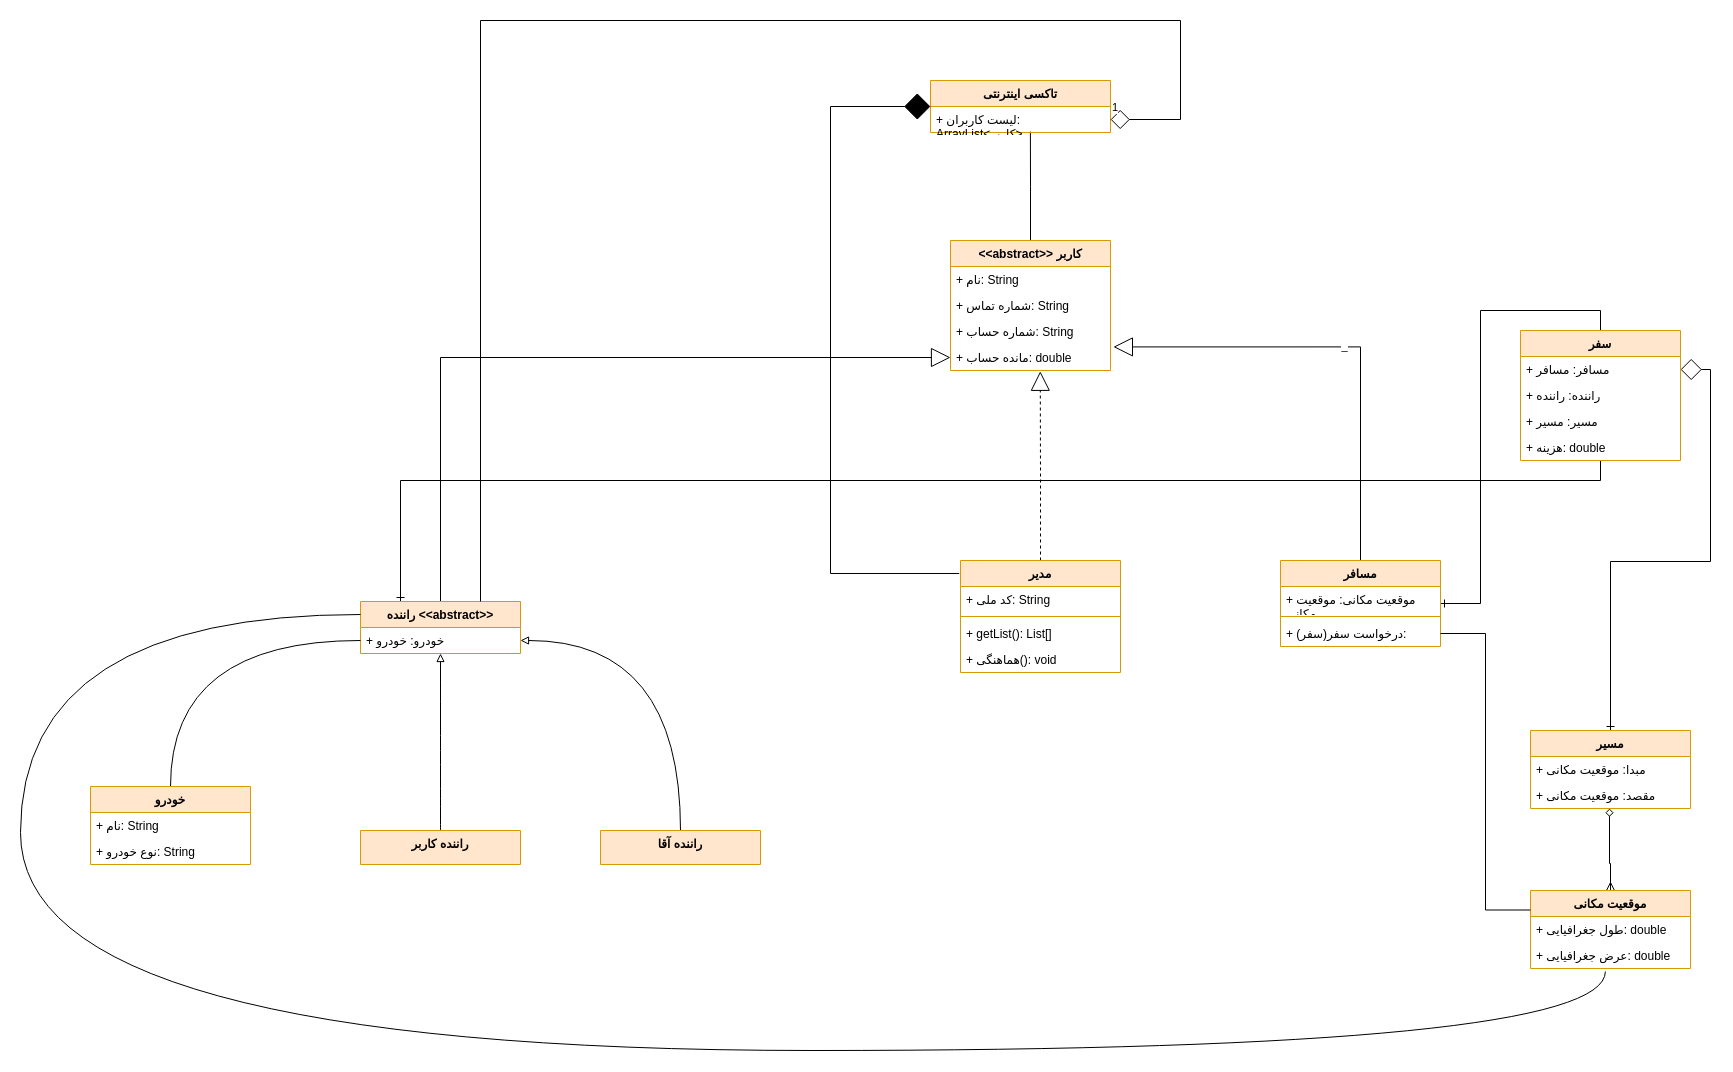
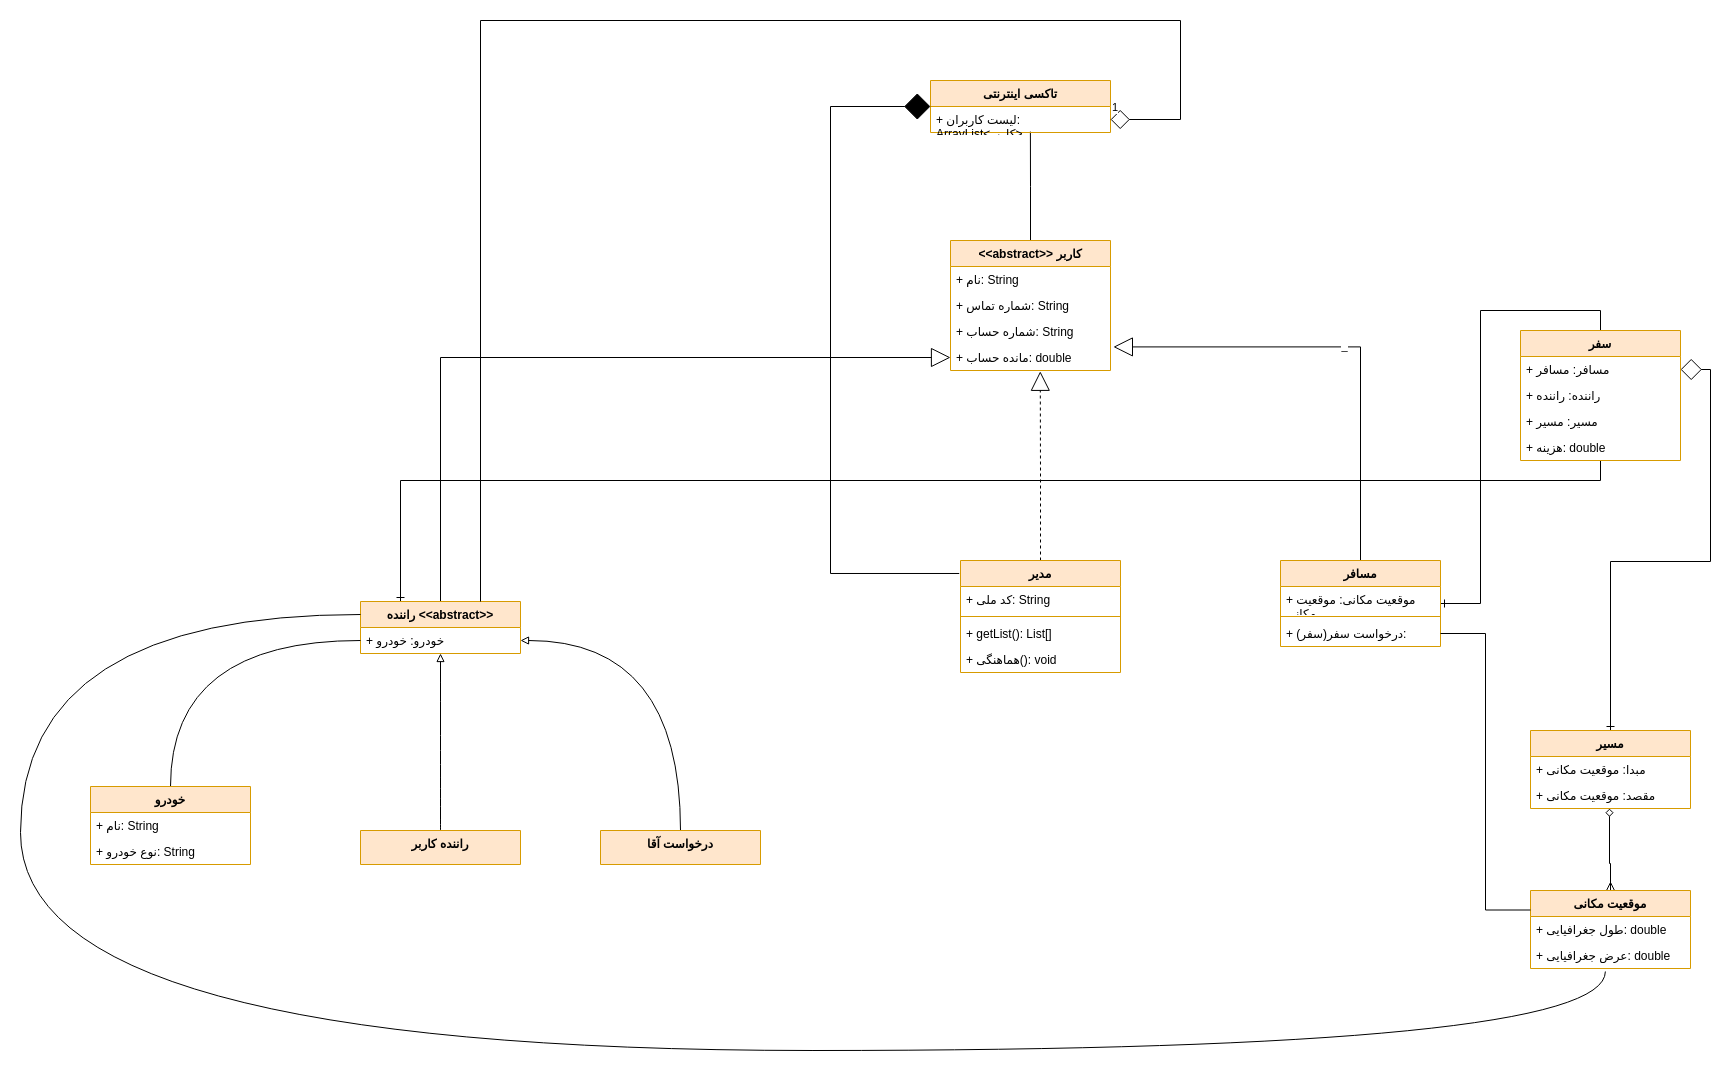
  <mxCell id="0" />
  <mxCell id="1" parent="0" />
  <mxCell id="2" value="_" style="edgeStyle=orthogonalEdgeStyle;rounded=0;orthogonalLoop=1;jettySize=auto;html=1;shadow=0;endArrow=block;endFill=0;endSize=17;entryX=1.018;entryY=0.093;entryDx=0;entryDy=0;entryPerimeter=0;" edge="1" parent="1" source="4" target="13"><mxGeometry relative="1" as="geometry"><mxPoint x="1110" y="481" as="targetPoint" /></mxGeometry></mxCell>
  <mxCell id="3" value="" style="edgeStyle=orthogonalEdgeStyle;rounded=0;orthogonalLoop=1;jettySize=auto;html=1;entryX=0.5;entryY=0;entryDx=0;entryDy=0;shadow=0;startArrow=ERone;startFill=0;endArrow=none;endFill=0;" edge="1" parent="1" source="4" target="42"><mxGeometry relative="1" as="geometry" /></mxCell>
  <mxCell id="4" value="مسافر" style="swimlane;fontStyle=1;align=center;verticalAlign=top;childLayout=stackLayout;horizontal=1;startSize=26;horizontalStack=0;resizeParent=1;resizeParentMax=0;resizeLast=0;collapsible=1;marginBottom=0;whiteSpace=wrap;html=1;shadow=0;fillColor=#ffe6cc;strokeColor=#d79b00;" vertex="1" parent="1"><mxGeometry x="1280" y="560" width="160" height="86" as="geometry" /></mxCell>
  <mxCell id="5" value="+ موقعیت مکانی: موقعیت مکانی" style="text;strokeColor=none;fillColor=none;align=left;verticalAlign=top;spacingLeft=4;spacingRight=4;overflow=hidden;rotatable=0;points=[[0,0.5],[1,0.5]];portConstraint=eastwest;whiteSpace=wrap;html=1;shadow=0;" vertex="1" parent="4"><mxGeometry y="26" width="160" height="26" as="geometry" /></mxCell>
  <mxCell id="6" value="" style="line;strokeWidth=1;fillColor=none;align=left;verticalAlign=middle;spacingTop=-1;spacingLeft=3;spacingRight=3;rotatable=0;labelPosition=right;points=[];portConstraint=eastwest;strokeColor=inherit;shadow=0;" vertex="1" parent="4"><mxGeometry y="52" width="160" height="8" as="geometry" /></mxCell>
  <mxCell id="7" value="+ درخواست سفر(سفر):" style="text;strokeColor=none;fillColor=none;align=left;verticalAlign=top;spacingLeft=4;spacingRight=4;overflow=hidden;rotatable=0;points=[[0,0.5],[1,0.5]];portConstraint=eastwest;whiteSpace=wrap;html=1;shadow=0;" vertex="1" parent="4"><mxGeometry y="60" width="160" height="26" as="geometry" /></mxCell>
  <mxCell id="8" value="" style="edgeStyle=orthogonalEdgeStyle;rounded=0;orthogonalLoop=1;jettySize=auto;html=1;endArrow=none;endFill=0;entryX=0.555;entryY=0.966;entryDx=0;entryDy=0;entryPerimeter=0;" edge="1" parent="1" source="9" target="29"><mxGeometry relative="1" as="geometry" /></mxCell>
  <mxCell id="9" value="&amp;lt;&amp;lt;abstract&amp;gt;&amp;gt; کاربر" style="swimlane;fontStyle=1;align=center;verticalAlign=top;childLayout=stackLayout;horizontal=1;startSize=26;horizontalStack=0;resizeParent=1;resizeParentMax=0;resizeLast=0;collapsible=1;marginBottom=0;whiteSpace=wrap;html=1;shadow=0;fillColor=#ffe6cc;strokeColor=#d79b00;" vertex="1" parent="1"><mxGeometry x="950" width="160" height="130" as="geometry" y="240" /></mxCell>
  <mxCell id="10" value="+ نام: String" style="text;strokeColor=none;fillColor=none;align=left;verticalAlign=top;spacingLeft=4;spacingRight=4;overflow=hidden;rotatable=0;points=[[0,0.5],[1,0.5]];portConstraint=eastwest;whiteSpace=wrap;html=1;shadow=0;" vertex="1" parent="9"><mxGeometry y="26" width="160" height="26" as="geometry" /></mxCell>
  <mxCell id="11" value="+ شماره تماس: String" style="text;strokeColor=none;fillColor=none;align=left;verticalAlign=top;spacingLeft=4;spacingRight=4;overflow=hidden;rotatable=0;points=[[0,0.5],[1,0.5]];portConstraint=eastwest;whiteSpace=wrap;html=1;shadow=0;" vertex="1" parent="9"><mxGeometry y="52" width="160" height="26" as="geometry" /></mxCell>
  <mxCell id="12" value="+ شماره حساب: String" style="text;strokeColor=none;fillColor=none;align=left;verticalAlign=top;spacingLeft=4;spacingRight=4;overflow=hidden;rotatable=0;points=[[0,0.5],[1,0.5]];portConstraint=eastwest;whiteSpace=wrap;html=1;" vertex="1" parent="9"><mxGeometry y="78" width="160" height="26" as="geometry" /></mxCell>
  <mxCell id="13" value="+ مانده حساب: double" style="text;strokeColor=none;fillColor=none;align=left;verticalAlign=top;spacingLeft=4;spacingRight=4;overflow=hidden;rotatable=0;points=[[0,0.5],[1,0.5]];portConstraint=eastwest;whiteSpace=wrap;html=1;" vertex="1" parent="9"><mxGeometry y="104" width="160" height="26" as="geometry" /></mxCell>
  <mxCell id="14" value="" style="edgeStyle=orthogonalEdgeStyle;rounded=0;orthogonalLoop=1;jettySize=auto;html=1;shadow=0;endArrow=block;endFill=0;strokeWidth=1;endSize=17;entryX=0;entryY=0.5;entryDx=0;entryDy=0;" edge="1" parent="1" source="16" target="13"><mxGeometry relative="1" as="geometry"><mxPoint x="950" y="481" as="targetPoint" /></mxGeometry></mxCell>
  <mxCell id="15" value="" style="edgeStyle=elbowEdgeStyle;rounded=0;orthogonalLoop=1;jettySize=auto;html=1;exitX=0.25;exitY=0;exitDx=0;exitDy=0;shadow=0;startArrow=ERone;startFill=0;endArrow=none;endFill=0;elbow=vertical;" edge="1" parent="1" source="16" target="46"><mxGeometry relative="1" as="geometry"><mxPoint x="1599.84" y="495.56" as="targetPoint" /><Array as="points"><mxPoint x="1470" y="480" /></Array></mxGeometry></mxCell>
  <mxCell id="16" value="راننده &amp;lt;&amp;lt;abstract&amp;gt;&amp;gt;" style="swimlane;fontStyle=1;align=center;verticalAlign=top;childLayout=stackLayout;horizontal=1;startSize=26;horizontalStack=0;resizeParent=1;resizeParentMax=0;resizeLast=0;collapsible=1;marginBottom=0;whiteSpace=wrap;html=1;shadow=0;fillColor=#ffe6cc;strokeColor=#d79b00;" vertex="1" parent="1"><mxGeometry x="360" y="601" width="160" height="52" as="geometry" /></mxCell>
  <mxCell id="17" value="+ خودرو: خودرو" style="text;strokeColor=none;fillColor=none;align=left;verticalAlign=top;spacingLeft=4;spacingRight=4;overflow=hidden;rotatable=0;points=[[0,0.5],[1,0.5]];portConstraint=eastwest;whiteSpace=wrap;html=1;shadow=0;" vertex="1" parent="16"><mxGeometry y="26" width="160" height="26" as="geometry" /></mxCell>
  <mxCell id="18" value="" style="edgeStyle=orthogonalEdgeStyle;rounded=0;orthogonalLoop=1;jettySize=auto;html=1;shadow=0;endArrow=block;endFill=0;endSize=17;entryX=0.561;entryY=1.031;entryDx=0;entryDy=0;entryPerimeter=0;dashed=1;" edge="1" parent="1" source="19" target="13"><mxGeometry relative="1" as="geometry"><mxPoint x="1040" y="380" as="targetPoint" /></mxGeometry></mxCell>
  <mxCell id="19" value="مدیر" style="swimlane;fontStyle=1;align=center;verticalAlign=top;childLayout=stackLayout;horizontal=1;startSize=26;horizontalStack=0;resizeParent=1;resizeParentMax=0;resizeLast=0;collapsible=1;marginBottom=0;whiteSpace=wrap;html=1;shadow=0;fillColor=#ffe6cc;strokeColor=#d79b00;" vertex="1" parent="1"><mxGeometry x="960" y="560" width="160" height="112" as="geometry" /></mxCell>
  <mxCell id="20" value="+ کد ملی: String" style="text;strokeColor=none;fillColor=none;align=left;verticalAlign=top;spacingLeft=4;spacingRight=4;overflow=hidden;rotatable=0;points=[[0,0.5],[1,0.5]];portConstraint=eastwest;whiteSpace=wrap;html=1;shadow=0;" vertex="1" parent="19"><mxGeometry y="26" width="160" height="26" as="geometry" /></mxCell>
  <mxCell id="21" value="" style="line;strokeWidth=1;fillColor=none;align=left;verticalAlign=middle;spacingTop=-1;spacingLeft=3;spacingRight=3;rotatable=0;labelPosition=right;points=[];portConstraint=eastwest;strokeColor=inherit;shadow=0;" vertex="1" parent="19"><mxGeometry y="52" width="160" height="8" as="geometry" /></mxCell>
  <mxCell id="22" value="+ getList(): List[]" style="text;strokeColor=none;fillColor=none;align=left;verticalAlign=top;spacingLeft=4;spacingRight=4;overflow=hidden;rotatable=0;points=[[0,0.5],[1,0.5]];portConstraint=eastwest;whiteSpace=wrap;html=1;shadow=0;" vertex="1" parent="19"><mxGeometry y="60" width="160" height="26" as="geometry" /></mxCell>
  <mxCell id="23" value="+ هماهنگی(): void" style="text;strokeColor=none;fillColor=none;align=left;verticalAlign=top;spacingLeft=4;spacingRight=4;overflow=hidden;rotatable=0;points=[[0,0.5],[1,0.5]];portConstraint=eastwest;whiteSpace=wrap;html=1;" vertex="1" parent="19"><mxGeometry y="86" width="160" height="26" as="geometry" /></mxCell>
  <mxCell id="24" value="" style="edgeStyle=orthogonalEdgeStyle;rounded=0;orthogonalLoop=1;jettySize=auto;html=1;shadow=0;endArrow=none;endFill=0;curved=1;" edge="1" parent="1" source="25" target="17"><mxGeometry relative="1" as="geometry"><mxPoint x="820" y="653" as="targetPoint" /></mxGeometry></mxCell>
  <mxCell id="25" value="خودرو" style="swimlane;fontStyle=1;align=center;verticalAlign=top;childLayout=stackLayout;horizontal=1;startSize=26;horizontalStack=0;resizeParent=1;resizeParentMax=0;resizeLast=0;collapsible=1;marginBottom=0;whiteSpace=wrap;html=1;shadow=0;fillColor=#ffe6cc;strokeColor=#d79b00;" vertex="1" parent="1"><mxGeometry x="90" y="786" width="160" height="78" as="geometry" /></mxCell>
  <mxCell id="26" value="+ نام: String" style="text;strokeColor=none;fillColor=none;align=left;verticalAlign=top;spacingLeft=4;spacingRight=4;overflow=hidden;rotatable=0;points=[[0,0.5],[1,0.5]];portConstraint=eastwest;whiteSpace=wrap;html=1;shadow=0;" vertex="1" parent="25"><mxGeometry y="26" width="160" height="26" as="geometry" /></mxCell>
  <mxCell id="27" value="+ نوع خودرو: String" style="text;strokeColor=none;fillColor=none;align=left;verticalAlign=top;spacingLeft=4;spacingRight=4;overflow=hidden;rotatable=0;points=[[0,0.5],[1,0.5]];portConstraint=eastwest;whiteSpace=wrap;html=1;" vertex="1" parent="25"><mxGeometry y="52" width="160" height="26" as="geometry" /></mxCell>
  <mxCell id="28" value="تاکسی اینترنتی" style="swimlane;fontStyle=1;align=center;verticalAlign=top;childLayout=stackLayout;horizontal=1;startSize=26;horizontalStack=0;resizeParent=1;resizeParentMax=0;resizeLast=0;collapsible=1;marginBottom=0;whiteSpace=wrap;html=1;shadow=0;fillColor=#ffe6cc;strokeColor=#d79b00;" vertex="1" parent="1"><mxGeometry x="930" y="80" width="180" height="52" as="geometry" /></mxCell>
  <mxCell id="29" value="+ لیست کاربران: ArrayList&amp;lt;کاربر&amp;gt;" style="text;strokeColor=none;fillColor=none;align=left;verticalAlign=top;spacingLeft=4;spacingRight=4;overflow=hidden;rotatable=0;points=[[0,0.5],[1,0.5]];portConstraint=eastwest;whiteSpace=wrap;html=1;shadow=0;" vertex="1" parent="28"><mxGeometry y="26" width="180" height="26" as="geometry" /></mxCell>
  <mxCell id="30" value="" style="edgeStyle=orthogonalEdgeStyle;rounded=0;orthogonalLoop=1;jettySize=auto;html=1;endArrow=diamond;endFill=0;entryX=1;entryY=0.5;entryDx=0;entryDy=0;shadow=0;startArrow=ERone;startFill=0;endSize=19;startSize=6;" edge="1" parent="1" source="31" target="43"><mxGeometry relative="1" as="geometry"><mxPoint x="1610" y="610" as="targetPoint" /></mxGeometry></mxCell>
  <mxCell id="31" value="مسیر" style="swimlane;fontStyle=1;align=center;verticalAlign=top;childLayout=stackLayout;horizontal=1;startSize=26;horizontalStack=0;resizeParent=1;resizeParentMax=0;resizeLast=0;collapsible=1;marginBottom=0;whiteSpace=wrap;html=1;shadow=0;fillColor=#ffe6cc;strokeColor=#d79b00;" vertex="1" parent="1"><mxGeometry x="1530" y="730" width="160" height="78" as="geometry" /></mxCell>
  <mxCell id="32" value="+ مبدا: موقعیت مکانی" style="text;strokeColor=none;fillColor=none;align=left;verticalAlign=top;spacingLeft=4;spacingRight=4;overflow=hidden;rotatable=0;points=[[0,0.5],[1,0.5]];portConstraint=eastwest;whiteSpace=wrap;html=1;shadow=0;" vertex="1" parent="31"><mxGeometry y="26" width="160" height="26" as="geometry" /></mxCell>
  <mxCell id="33" value="+ مقصد: موقعیت مکانی" style="text;strokeColor=none;fillColor=none;align=left;verticalAlign=top;spacingLeft=4;spacingRight=4;overflow=hidden;rotatable=0;points=[[0,0.5],[1,0.5]];portConstraint=eastwest;whiteSpace=wrap;html=1;" vertex="1" parent="31"><mxGeometry y="52" width="160" height="26" as="geometry" /></mxCell>
  <mxCell id="34" value="" style="edgeStyle=orthogonalEdgeStyle;rounded=0;orthogonalLoop=1;jettySize=auto;html=1;shadow=0;entryX=0.5;entryY=1;entryDx=0;entryDy=0;endArrow=block;endFill=0;curved=1;" edge="1" parent="1" source="35" target="16"><mxGeometry relative="1" as="geometry" /></mxCell>
  <mxCell id="35" value="راننده کاربر" style="swimlane;fontStyle=1;align=center;verticalAlign=top;childLayout=stackLayout;horizontal=1;startSize=34;horizontalStack=0;resizeParent=1;resizeParentMax=0;resizeLast=0;collapsible=1;marginBottom=0;whiteSpace=wrap;html=1;shadow=0;fillColor=#ffe6cc;strokeColor=#d79b00;" vertex="1" parent="1"><mxGeometry x="360" y="830" width="160" height="34" as="geometry"><mxRectangle x="30" y="590" width="100" height="30" as="alternateBounds" /></mxGeometry></mxCell>
  <mxCell id="36" value="" style="edgeStyle=orthogonalEdgeStyle;rounded=0;orthogonalLoop=1;jettySize=auto;html=1;shadow=0;endArrow=block;endFill=0;curved=1;" edge="1" parent="1" source="37" target="17"><mxGeometry relative="1" as="geometry"><mxPoint x="940.8" y="666.26" as="targetPoint" /></mxGeometry></mxCell>
- <mxCell id="37" value="راننده آقا&lt;br&gt;" style="swimlane;fontStyle=1;align=center;verticalAlign=top;childLayout=stackLayout;horizontal=1;startSize=34;horizontalStack=0;resizeParent=1;resizeParentMax=0;resizeLast=0;collapsible=1;marginBottom=0;whiteSpace=wrap;html=1;shadow=0;fillColor=#ffe6cc;strokeColor=#d79b00;" vertex="1" parent="1"><mxGeometry x="600" y="830" width="160" height="34" as="geometry" /></mxCell>
+ <mxCell id="37" value="درخواست آقا&lt;br&gt;" style="swimlane;fontStyle=1;align=center;verticalAlign=top;childLayout=stackLayout;horizontal=1;startSize=34;horizontalStack=0;resizeParent=1;resizeParentMax=0;resizeLast=0;collapsible=1;marginBottom=0;whiteSpace=wrap;html=1;shadow=0;fillColor=#ffe6cc;strokeColor=#d79b00;" vertex="1" parent="1"><mxGeometry x="600" y="830" width="160" height="34" as="geometry" /></mxCell>
  <mxCell id="38" value="" style="edgeStyle=orthogonalEdgeStyle;rounded=0;orthogonalLoop=1;jettySize=auto;html=1;shadow=0;startArrow=ERmany;startFill=0;endArrow=diamond;endFill=0;" edge="1" parent="1" source="39" target="33"><mxGeometry relative="1" as="geometry"><mxPoint x="1609.36" y="836.156" as="targetPoint" /><Array as="points"><mxPoint x="1610" y="863" /><mxPoint x="1609" y="863" /></Array></mxGeometry></mxCell>
  <mxCell id="39" value="موقعیت مکانی" style="swimlane;fontStyle=1;align=center;verticalAlign=top;childLayout=stackLayout;horizontal=1;startSize=26;horizontalStack=0;resizeParent=1;resizeParentMax=0;resizeLast=0;collapsible=1;marginBottom=0;whiteSpace=wrap;html=1;shadow=0;fillColor=#ffe6cc;strokeColor=#d79b00;" vertex="1" parent="1"><mxGeometry x="1530" y="890" width="160" height="78" as="geometry" /></mxCell>
  <mxCell id="40" value="+ طول جغرافیایی: double" style="text;strokeColor=none;fillColor=none;align=left;verticalAlign=top;spacingLeft=4;spacingRight=4;overflow=hidden;rotatable=0;points=[[0,0.5],[1,0.5]];portConstraint=eastwest;whiteSpace=wrap;html=1;shadow=0;" vertex="1" parent="39"><mxGeometry y="26" width="160" height="26" as="geometry" /></mxCell>
  <mxCell id="41" value="+ عرض جغرافیایی: double" style="text;strokeColor=none;fillColor=none;align=left;verticalAlign=top;spacingLeft=4;spacingRight=4;overflow=hidden;rotatable=0;points=[[0,0.5],[1,0.5]];portConstraint=eastwest;whiteSpace=wrap;html=1;" vertex="1" parent="39"><mxGeometry y="52" width="160" height="26" as="geometry" /></mxCell>
  <mxCell id="42" value="سفر" style="swimlane;fontStyle=1;align=center;verticalAlign=top;childLayout=stackLayout;horizontal=1;startSize=26;horizontalStack=0;resizeParent=1;resizeParentMax=0;resizeLast=0;collapsible=1;marginBottom=0;whiteSpace=wrap;html=1;shadow=0;fillColor=#ffe6cc;strokeColor=#d79b00;" vertex="1" parent="1"><mxGeometry x="1520" y="330" width="160" height="130" as="geometry" /></mxCell>
  <mxCell id="43" value="+ مسافر: مسافر" style="text;strokeColor=none;fillColor=none;align=left;verticalAlign=top;spacingLeft=4;spacingRight=4;overflow=hidden;rotatable=0;points=[[0,0.5],[1,0.5]];portConstraint=eastwest;whiteSpace=wrap;html=1;shadow=0;" vertex="1" parent="42"><mxGeometry y="26" width="160" height="26" as="geometry" /></mxCell>
  <mxCell id="44" value="+ راننده: راننده" style="text;strokeColor=none;fillColor=none;align=left;verticalAlign=top;spacingLeft=4;spacingRight=4;overflow=hidden;rotatable=0;points=[[0,0.5],[1,0.5]];portConstraint=eastwest;whiteSpace=wrap;html=1;" vertex="1" parent="42"><mxGeometry y="52" width="160" height="26" as="geometry" /></mxCell>
  <mxCell id="45" value="+ مسیر: مسیر" style="text;strokeColor=none;fillColor=none;align=left;verticalAlign=top;spacingLeft=4;spacingRight=4;overflow=hidden;rotatable=0;points=[[0,0.5],[1,0.5]];portConstraint=eastwest;whiteSpace=wrap;html=1;" vertex="1" parent="42"><mxGeometry y="78" width="160" height="26" as="geometry" /></mxCell>
  <mxCell id="46" value="+ هزینه: double" style="text;strokeColor=none;fillColor=none;align=left;verticalAlign=top;spacingLeft=4;spacingRight=4;overflow=hidden;rotatable=0;points=[[0,0.5],[1,0.5]];portConstraint=eastwest;whiteSpace=wrap;html=1;" vertex="1" parent="42"><mxGeometry y="104" width="160" height="26" as="geometry" /></mxCell>
  <mxCell id="47" value="" style="edgeStyle=orthogonalEdgeStyle;rounded=0;orthogonalLoop=1;jettySize=auto;html=1;endArrow=none;endFill=0;curved=1;entryX=0;entryY=0.25;entryDx=0;entryDy=0;exitX=0.468;exitY=1.115;exitDx=0;exitDy=0;exitPerimeter=0;" edge="1" parent="1" source="41" target="16"><mxGeometry relative="1" as="geometry"><mxPoint x="510" y="610" as="targetPoint" /><Array as="points"><mxPoint x="1605" y="1050" /><mxPoint x="20" y="1050" /><mxPoint x="20" y="614" /></Array></mxGeometry></mxCell>
  <mxCell id="48" value="" style="edgeStyle=orthogonalEdgeStyle;rounded=0;orthogonalLoop=1;jettySize=auto;html=1;exitX=0;exitY=0.25;exitDx=0;exitDy=0;endArrow=none;endFill=0;startArrow=none;startFill=0;" edge="1" parent="1" source="39" target="7"><mxGeometry relative="1" as="geometry" /></mxCell>
  <mxCell id="49" value="" style="endArrow=diamond;endFill=1;endSize=24;html=1;rounded=0;edgeStyle=elbowEdgeStyle;exitX=-0.008;exitY=0.116;exitDx=0;exitDy=0;exitPerimeter=0;" edge="1" parent="1" source="19" target="28"><mxGeometry width="160" relative="1" as="geometry"><mxPoint x="970" y="500" as="sourcePoint" /><mxPoint x="1050" y="530" as="targetPoint" /><Array as="points"><mxPoint x="830" y="550" /><mxPoint x="830" y="520" /><mxPoint x="830" y="420" /></Array></mxGeometry></mxCell>
  <mxCell id="50" value="1" style="endArrow=none;html=1;startArrow=diamond;startFill=0;edgeStyle=orthogonalEdgeStyle;align=left;verticalAlign=bottom;rounded=0;exitX=1;exitY=0.5;exitDx=0;exitDy=0;entryX=0.75;entryY=0;entryDx=0;entryDy=0;elbow=vertical;strokeColor=default;endFill=0;targetPerimeterSpacing=3;sourcePerimeterSpacing=9;endSize=11;startSize=17;" edge="1" parent="1" source="29" target="16"><mxGeometry x="-1" y="3" relative="1" as="geometry"><mxPoint x="1130" y="170" as="sourcePoint" /><mxPoint x="1250" y="500" as="targetPoint" /><Array as="points"><mxPoint x="1180" y="119" /><mxPoint x="1180" y="20" /><mxPoint x="480" y="20" /></Array></mxGeometry></mxCell>
